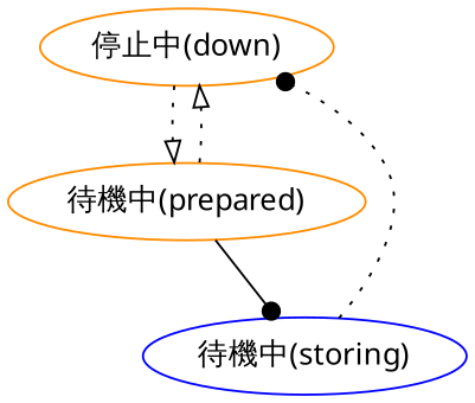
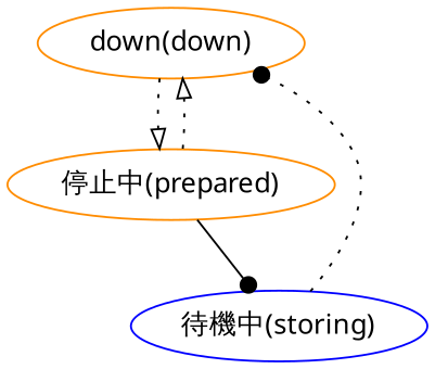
  digraph {
    node [color=darkorange fontname="Takaoゴシック"]
    edge [arrowhead=onormal style=dotted]
-   n1 [label="停止中(down)"]
-   n2 [label="待機中(prepared)"]
+   n1 [label="down(down)"]
+   n2 [label="停止中(prepared)"]
    n3 [color=blue label="待機中(storing)"]
    n1 -> n2
    n2 -> n1
    n2 -> n3 [arrowhead=dot style=solid]
    n3 -> n1 [arrowhead=dot]
  }
